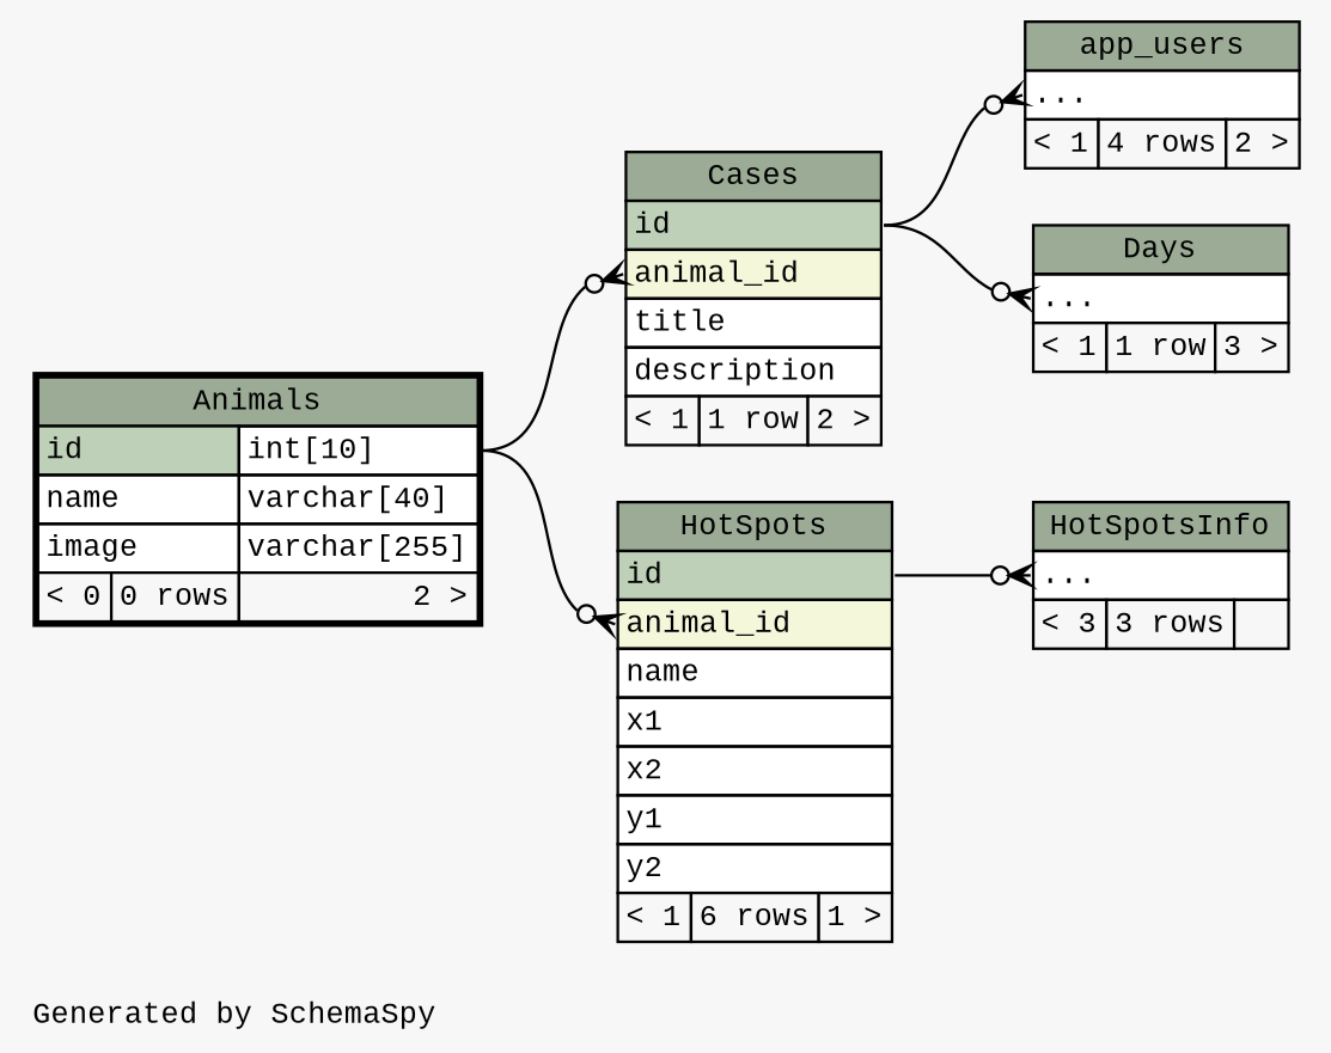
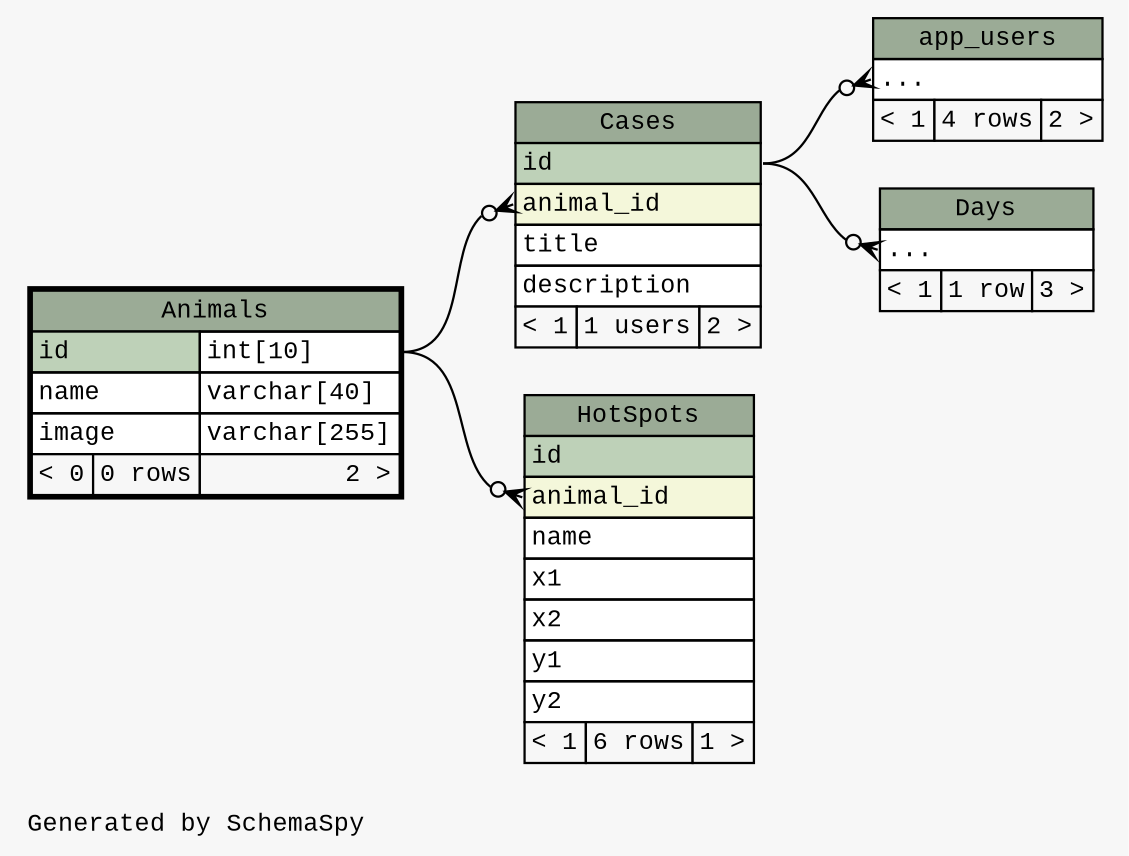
  digraph {
    bgcolor="#f7f7f7"
    fontname="Liberation Mono"
    fontsize=11
    label="\nGenerated by SchemaSpy"
    labeljust=l
    nodesep=0.18
    rankdir=RL
    ranksep=0.46
    node [fontname="Liberation Mono" fontsize=11 shape=plaintext]
    edge [arrowhead=none arrowsize=0.8 arrowtail=crowodot dir=back fontname="Liberation Mono" headport="id:e" tailport="elipses:w"]
    n1 [label=<     <TABLE BORDER="0" CELLBORDER="1" CELLSPACING="0" BGCOLOR="#ffffff">       <TR><TD COLSPAN="3" BGCOLOR="#9bab96" ALIGN="CENTER">app_users</TD></TR>       <TR><TD PORT="elipses" COLSPAN="3" ALIGN="LEFT">...</TD></TR>       <TR><TD ALIGN="LEFT" BGCOLOR="#f7f7f7">&lt; 1</TD><TD ALIGN="RIGHT" BGCOLOR="#f7f7f7">4 rows</TD><TD ALIGN="RIGHT" BGCOLOR="#f7f7f7">2 &gt;</TD></TR>     </TABLE>>]
-   n2 [label=<     <TABLE BORDER="0" CELLBORDER="1" CELLSPACING="0" BGCOLOR="#ffffff">       <TR><TD COLSPAN="3" BGCOLOR="#9bab96" ALIGN="CENTER">Cases</TD></TR>       <TR><TD PORT="id" COLSPAN="3" BGCOLOR="#bed1b8" ALIGN="LEFT">id</TD></TR>       <TR><TD PORT="animal_id" COLSPAN="3" BGCOLOR="#f4f7da" ALIGN="LEFT">animal_id</TD></TR>       <TR><TD PORT="title" COLSPAN="3" ALIGN="LEFT">title</TD></TR>       <TR><TD PORT="description" COLSPAN="3" ALIGN="LEFT">description</TD></TR>       <TR><TD ALIGN="LEFT" BGCOLOR="#f7f7f7">&lt; 1</TD><TD ALIGN="RIGHT" BGCOLOR="#f7f7f7">1 row</TD><TD ALIGN="RIGHT" BGCOLOR="#f7f7f7">2 &gt;</TD></TR>     </TABLE>>]
+   n2 [label=<     <TABLE BORDER="0" CELLBORDER="1" CELLSPACING="0" BGCOLOR="#ffffff">       <TR><TD COLSPAN="3" BGCOLOR="#9bab96" ALIGN="CENTER">Cases</TD></TR>       <TR><TD PORT="id" COLSPAN="3" BGCOLOR="#bed1b8" ALIGN="LEFT">id</TD></TR>       <TR><TD PORT="animal_id" COLSPAN="3" BGCOLOR="#f4f7da" ALIGN="LEFT">animal_id</TD></TR>       <TR><TD PORT="title" COLSPAN="3" ALIGN="LEFT">title</TD></TR>       <TR><TD PORT="description" COLSPAN="3" ALIGN="LEFT">description</TD></TR>       <TR><TD ALIGN="LEFT" BGCOLOR="#f7f7f7">&lt; 1</TD><TD ALIGN="RIGHT" BGCOLOR="#f7f7f7">1 users</TD><TD ALIGN="RIGHT" BGCOLOR="#f7f7f7">2 &gt;</TD></TR>     </TABLE>>]
    n3 [label=<     <TABLE BORDER="2" CELLBORDER="1" CELLSPACING="0" BGCOLOR="#ffffff">       <TR><TD COLSPAN="3" BGCOLOR="#9bab96" ALIGN="CENTER">Animals</TD></TR>       <TR><TD PORT="id" COLSPAN="2" BGCOLOR="#bed1b8" ALIGN="LEFT">id</TD><TD PORT="id.type" ALIGN="LEFT">int[10]</TD></TR>       <TR><TD PORT="name" COLSPAN="2" ALIGN="LEFT">name</TD><TD PORT="name.type" ALIGN="LEFT">varchar[40]</TD></TR>       <TR><TD PORT="image" COLSPAN="2" ALIGN="LEFT">image</TD><TD PORT="image.type" ALIGN="LEFT">varchar[255]</TD></TR>       <TR><TD ALIGN="LEFT" BGCOLOR="#f7f7f7">&lt; 0</TD><TD ALIGN="RIGHT" BGCOLOR="#f7f7f7">0 rows</TD><TD ALIGN="RIGHT" BGCOLOR="#f7f7f7">2 &gt;</TD></TR>     </TABLE>>]
    n4 [label=<     <TABLE BORDER="0" CELLBORDER="1" CELLSPACING="0" BGCOLOR="#ffffff">       <TR><TD COLSPAN="3" BGCOLOR="#9bab96" ALIGN="CENTER">Days</TD></TR>       <TR><TD PORT="elipses" COLSPAN="3" ALIGN="LEFT">...</TD></TR>       <TR><TD ALIGN="LEFT" BGCOLOR="#f7f7f7">&lt; 1</TD><TD ALIGN="RIGHT" BGCOLOR="#f7f7f7">1 row</TD><TD ALIGN="RIGHT" BGCOLOR="#f7f7f7">3 &gt;</TD></TR>     </TABLE>>]
    n5 [label=<     <TABLE BORDER="0" CELLBORDER="1" CELLSPACING="0" BGCOLOR="#ffffff">       <TR><TD COLSPAN="3" BGCOLOR="#9bab96" ALIGN="CENTER">HotSpots</TD></TR>       <TR><TD PORT="id" COLSPAN="3" BGCOLOR="#bed1b8" ALIGN="LEFT">id</TD></TR>       <TR><TD PORT="animal_id" COLSPAN="3" BGCOLOR="#f4f7da" ALIGN="LEFT">animal_id</TD></TR>       <TR><TD PORT="name" COLSPAN="3" ALIGN="LEFT">name</TD></TR>       <TR><TD PORT="x1" COLSPAN="3" ALIGN="LEFT">x1</TD></TR>       <TR><TD PORT="x2" COLSPAN="3" ALIGN="LEFT">x2</TD></TR>       <TR><TD PORT="y1" COLSPAN="3" ALIGN="LEFT">y1</TD></TR>       <TR><TD PORT="y2" COLSPAN="3" ALIGN="LEFT">y2</TD></TR>       <TR><TD ALIGN="LEFT" BGCOLOR="#f7f7f7">&lt; 1</TD><TD ALIGN="RIGHT" BGCOLOR="#f7f7f7">6 rows</TD><TD ALIGN="RIGHT" BGCOLOR="#f7f7f7">1 &gt;</TD></TR>     </TABLE>>]
-   n6 [label=<     <TABLE BORDER="0" CELLBORDER="1" CELLSPACING="0" BGCOLOR="#ffffff">       <TR><TD COLSPAN="3" BGCOLOR="#9bab96" ALIGN="CENTER">HotSpotsInfo</TD></TR>       <TR><TD PORT="elipses" COLSPAN="3" ALIGN="LEFT">...</TD></TR>       <TR><TD ALIGN="LEFT" BGCOLOR="#f7f7f7">&lt; 3</TD><TD ALIGN="RIGHT" BGCOLOR="#f7f7f7">3 rows</TD><TD ALIGN="RIGHT" BGCOLOR="#f7f7f7">  </TD></TR>     </TABLE>>]
    n1 -> n2
    n2 -> n3 [headport="id.type:e" tailport="animal_id:w"]
    n4 -> n2
    n5 -> n3 [headport="id.type:e" tailport="animal_id:w"]
-   n6 -> n5
  }
